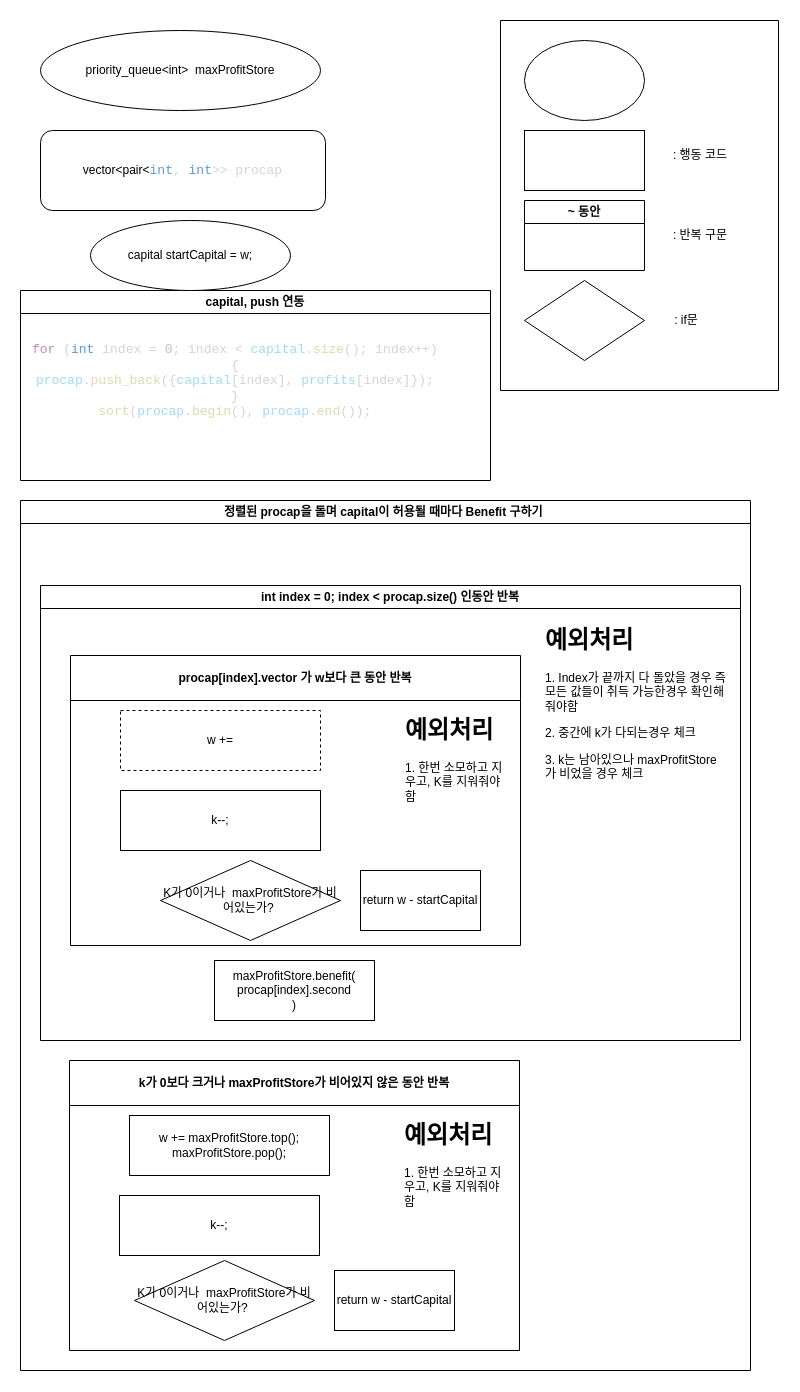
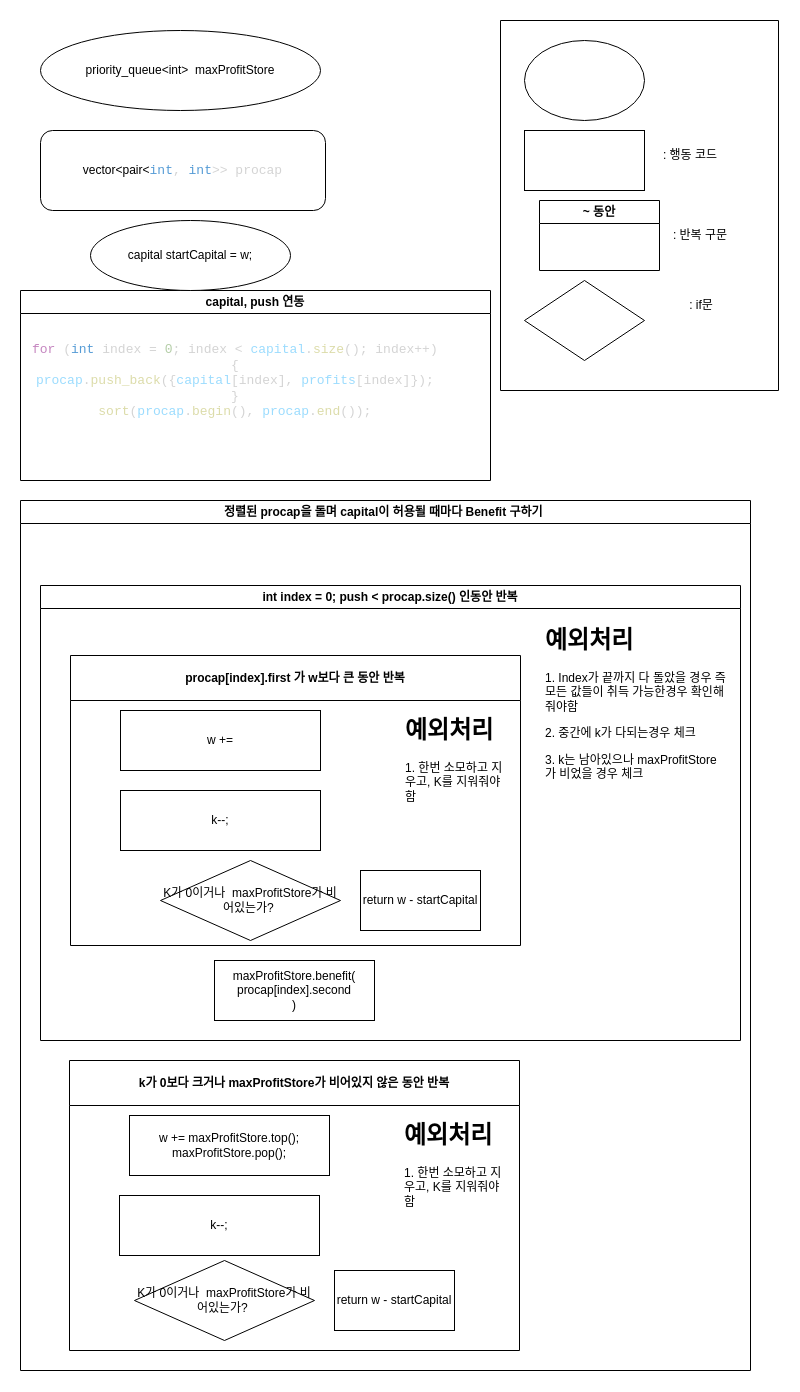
  <mxCell id="0" />
  <mxCell id="1" parent="0" />
  <mxCell id="2" value="" style="swimlane;startSize=0;" vertex="1" parent="1"><mxGeometry x="500" y="20" width="278" height="370" as="geometry" /></mxCell>
  <mxCell id="3" value="" style="ellipse;whiteSpace=wrap;html=1;" vertex="1" parent="2"><mxGeometry x="24" y="20" width="120" height="80" as="geometry" /></mxCell>
  <mxCell id="4" value="" style="rounded=0;whiteSpace=wrap;html=1;" vertex="1" parent="2"><mxGeometry x="24" y="110" width="120" height="60" as="geometry" /></mxCell>
- <mxCell id="5" value=": 행동 코드" style="text;html=1;align=center;verticalAlign=middle;whiteSpace=wrap;rounded=0;" vertex="1" parent="2"><mxGeometry x="170" y="120" width="60" height="30" as="geometry" /></mxCell>
- <mxCell id="6" value="~ 동안" style="swimlane;whiteSpace=wrap;html=1;" vertex="1" parent="2"><mxGeometry x="24" y="180" width="120" height="70" as="geometry" /></mxCell>
+ <mxCell id="5" value=": 행동 코드" style="text;html=1;align=center;verticalAlign=middle;whiteSpace=wrap;rounded=0;" vertex="1" parent="2"><mxGeometry x="160" y="120" width="60" height="30" as="geometry" /></mxCell>
+ <mxCell id="6" value="~ 동안" style="swimlane;whiteSpace=wrap;html=1;" vertex="1" parent="2"><mxGeometry x="39" y="180" width="120" height="70" as="geometry" /></mxCell>
  <mxCell id="7" value=": 반복 구문" style="text;html=1;align=center;verticalAlign=middle;whiteSpace=wrap;rounded=0;" vertex="1" parent="2"><mxGeometry x="170" y="200" width="60" height="30" as="geometry" /></mxCell>
  <mxCell id="8" value="" style="rhombus;whiteSpace=wrap;html=1;" vertex="1" parent="2"><mxGeometry x="24" y="260" width="120" height="80" as="geometry" /></mxCell>
- <mxCell id="9" value=": if문" style="text;html=1;align=center;verticalAlign=middle;whiteSpace=wrap;rounded=0;" vertex="1" parent="2"><mxGeometry x="156" y="285" width="60" height="30" as="geometry" /></mxCell>
+ <mxCell id="9" value=": if문" style="text;html=1;align=center;verticalAlign=middle;whiteSpace=wrap;rounded=0;" vertex="1" parent="2"><mxGeometry x="171" y="270" width="60" height="30" as="geometry" /></mxCell>
  <mxCell id="10" value="capital, push 연동" style="swimlane;whiteSpace=wrap;html=1;" vertex="1" parent="1"><mxGeometry x="20" y="290" width="470" height="190" as="geometry" /></mxCell>
  <mxCell id="11" value="&lt;div style=&quot;border-color: rgb(0, 0, 0); color: rgb(212, 212, 212); font-family: Menlo, Monaco, &amp;quot;Courier New&amp;quot;, monospace; font-size: 13px; font-style: normal; font-variant-ligatures: normal; font-variant-caps: normal; font-weight: 400; letter-spacing: normal; orphans: 2; text-align: center; text-indent: 0px; text-transform: none; widows: 2; word-spacing: 0px; -webkit-text-stroke-width: 0px; text-decoration-thickness: initial; text-decoration-style: initial; text-decoration-color: initial;&quot;&gt;&lt;span style=&quot;background-color: initial; color: rgb(197, 134, 192);&quot;&gt;for&lt;/span&gt;&lt;span style=&quot;background-color: initial;&quot;&gt;&amp;nbsp;(&lt;/span&gt;&lt;span style=&quot;background-color: initial; color: rgb(86, 156, 214);&quot;&gt;int&lt;/span&gt;&lt;span style=&quot;background-color: initial;&quot;&gt;&amp;nbsp;index =&amp;nbsp;&lt;/span&gt;&lt;span style=&quot;background-color: initial; color: rgb(181, 206, 168);&quot;&gt;0&lt;/span&gt;&lt;span style=&quot;background-color: initial;&quot;&gt;; index &amp;lt;&amp;nbsp;&lt;/span&gt;&lt;span style=&quot;background-color: initial; color: rgb(156, 220, 254);&quot;&gt;capital&lt;/span&gt;&lt;span style=&quot;background-color: initial;&quot;&gt;.&lt;/span&gt;&lt;span style=&quot;background-color: initial; color: rgb(220, 220, 170);&quot;&gt;size&lt;/span&gt;&lt;span style=&quot;background-color: initial;&quot;&gt;(); index++)&lt;/span&gt;&lt;br&gt;&lt;/div&gt;&lt;div style=&quot;border-color: rgb(0, 0, 0); color: rgb(212, 212, 212); font-family: Menlo, Monaco, &amp;quot;Courier New&amp;quot;, monospace; font-size: 13px; font-style: normal; font-variant-ligatures: normal; font-variant-caps: normal; font-weight: 400; letter-spacing: normal; orphans: 2; text-align: center; text-indent: 0px; text-transform: none; widows: 2; word-spacing: 0px; -webkit-text-stroke-width: 0px; text-decoration-thickness: initial; text-decoration-style: initial; text-decoration-color: initial;&quot;&gt;&lt;span style=&quot;border-color: rgb(0, 0, 0); color: rgb(212, 212, 212);&quot;&gt;{&lt;/span&gt;&lt;/div&gt;&lt;div style=&quot;border-color: rgb(0, 0, 0); color: rgb(212, 212, 212); font-family: Menlo, Monaco, &amp;quot;Courier New&amp;quot;, monospace; font-size: 13px; font-style: normal; font-variant-ligatures: normal; font-variant-caps: normal; font-weight: 400; letter-spacing: normal; orphans: 2; text-align: center; text-indent: 0px; text-transform: none; widows: 2; word-spacing: 0px; -webkit-text-stroke-width: 0px; text-decoration-thickness: initial; text-decoration-style: initial; text-decoration-color: initial;&quot;&gt;&lt;span style=&quot;border-color: rgb(0, 0, 0); color: rgb(212, 212, 212);&quot;&gt;&lt;/span&gt;&lt;span style=&quot;border-color: rgb(0, 0, 0); color: rgb(156, 220, 254);&quot;&gt;procap&lt;/span&gt;&lt;span style=&quot;border-color: rgb(0, 0, 0); color: rgb(212, 212, 212);&quot;&gt;.&lt;/span&gt;&lt;span style=&quot;border-color: rgb(0, 0, 0); color: rgb(220, 220, 170);&quot;&gt;push_back&lt;/span&gt;&lt;span style=&quot;border-color: rgb(0, 0, 0); color: rgb(212, 212, 212);&quot;&gt;({&lt;/span&gt;&lt;span style=&quot;border-color: rgb(0, 0, 0); color: rgb(156, 220, 254);&quot;&gt;capital&lt;/span&gt;&lt;span style=&quot;border-color: rgb(0, 0, 0); color: rgb(212, 212, 212);&quot;&gt;[index],&lt;span&gt;&amp;nbsp;&lt;/span&gt;&lt;/span&gt;&lt;span style=&quot;border-color: rgb(0, 0, 0); color: rgb(156, 220, 254);&quot;&gt;profits&lt;/span&gt;&lt;span style=&quot;border-color: rgb(0, 0, 0); color: rgb(212, 212, 212);&quot;&gt;[index]});&lt;/span&gt;&lt;/div&gt;&lt;div style=&quot;border-color: rgb(0, 0, 0); color: rgb(212, 212, 212); font-family: Menlo, Monaco, &amp;quot;Courier New&amp;quot;, monospace; font-size: 13px; font-style: normal; font-variant-ligatures: normal; font-variant-caps: normal; font-weight: 400; letter-spacing: normal; orphans: 2; text-align: center; text-indent: 0px; text-transform: none; widows: 2; word-spacing: 0px; -webkit-text-stroke-width: 0px; text-decoration-thickness: initial; text-decoration-style: initial; text-decoration-color: initial;&quot;&gt;&lt;span style=&quot;border-color: rgb(0, 0, 0); color: rgb(212, 212, 212);&quot;&gt;}&lt;/span&gt;&lt;/div&gt;&lt;div style=&quot;border-color: rgb(0, 0, 0); color: rgb(212, 212, 212); font-family: Menlo, Monaco, &amp;quot;Courier New&amp;quot;, monospace; font-size: 13px; font-style: normal; font-variant-ligatures: normal; font-variant-caps: normal; font-weight: 400; letter-spacing: normal; orphans: 2; text-align: center; text-indent: 0px; text-transform: none; widows: 2; word-spacing: 0px; -webkit-text-stroke-width: 0px; text-decoration-thickness: initial; text-decoration-style: initial; text-decoration-color: initial;&quot;&gt;&lt;span style=&quot;border-color: rgb(0, 0, 0); color: rgb(212, 212, 212);&quot;&gt;&lt;/span&gt;&lt;span style=&quot;border-color: rgb(0, 0, 0); color: rgb(220, 220, 170);&quot;&gt;sort&lt;/span&gt;&lt;span style=&quot;border-color: rgb(0, 0, 0); color: rgb(212, 212, 212);&quot;&gt;(&lt;/span&gt;&lt;span style=&quot;border-color: rgb(0, 0, 0); color: rgb(156, 220, 254);&quot;&gt;procap&lt;/span&gt;&lt;span style=&quot;border-color: rgb(0, 0, 0); color: rgb(212, 212, 212);&quot;&gt;.&lt;/span&gt;&lt;span style=&quot;border-color: rgb(0, 0, 0); color: rgb(220, 220, 170);&quot;&gt;begin&lt;/span&gt;&lt;span style=&quot;border-color: rgb(0, 0, 0); color: rgb(212, 212, 212);&quot;&gt;(),&lt;span&gt;&amp;nbsp;&lt;/span&gt;&lt;/span&gt;&lt;span style=&quot;border-color: rgb(0, 0, 0); color: rgb(156, 220, 254);&quot;&gt;procap&lt;/span&gt;&lt;span style=&quot;border-color: rgb(0, 0, 0); color: rgb(212, 212, 212);&quot;&gt;.&lt;/span&gt;&lt;span style=&quot;border-color: rgb(0, 0, 0); color: rgb(220, 220, 170);&quot;&gt;end&lt;/span&gt;&lt;span style=&quot;border-color: rgb(0, 0, 0); color: rgb(212, 212, 212);&quot;&gt;());&lt;/span&gt;&lt;/div&gt;" style="text;whiteSpace=wrap;html=1;" vertex="1" parent="10"><mxGeometry x="10" y="45" width="440" height="120" as="geometry" /></mxCell>
  <mxCell id="12" value="정렬된 procap을 돌며 capital이 허용될 때마다 Benefit 구하기&amp;nbsp;" style="swimlane;whiteSpace=wrap;html=1;" vertex="1" parent="1"><mxGeometry x="20" y="500" width="730" height="870" as="geometry" /></mxCell>
- <mxCell id="13" value="int index = 0; index &amp;lt; procap.size() 인동안 반복" style="swimlane;whiteSpace=wrap;html=1;" vertex="1" parent="12"><mxGeometry x="20" y="85" width="700" height="455" as="geometry" /></mxCell>
+ <mxCell id="13" value="int index = 0; push &amp;lt; procap.size() 인동안 반복" style="swimlane;whiteSpace=wrap;html=1;" vertex="1" parent="12"><mxGeometry x="20" y="85" width="700" height="455" as="geometry" /></mxCell>
  <mxCell id="14" value="&lt;h1&gt;예외처리&lt;/h1&gt;&lt;p&gt;1. Index가 끝까지 다 돌았을 경우 즉 모든 값들이 취득 가능한경우 확인해줘야함&lt;/p&gt;&lt;p&gt;2. 중간에 k가 다되는경우 체크&lt;/p&gt;&lt;p&gt;3. k는 남아있으나 maxProfitStore가 비었을 경우 체크&lt;/p&gt;&lt;p&gt;&lt;br&gt;&lt;/p&gt;" style="text;html=1;strokeColor=none;fillColor=none;spacing=5;spacingTop=-20;whiteSpace=wrap;overflow=hidden;rounded=0;" vertex="1" parent="13"><mxGeometry x="500" y="35" width="190" height="165" as="geometry" /></mxCell>
  <mxCell id="15" value="maxProfitStore.benefit(&lt;br&gt;procap[index].second&lt;br&gt;)" style="whiteSpace=wrap;html=1;" vertex="1" parent="13"><mxGeometry x="174" y="375" width="160" height="60" as="geometry" /></mxCell>
- <mxCell id="16" value="procap[index].vector 가 w보다 큰 동안 반복" style="swimlane;whiteSpace=wrap;html=1;startSize=45;" vertex="1" parent="13"><mxGeometry x="30" y="70" width="450" height="290" as="geometry" /></mxCell>
+ <mxCell id="16" value="procap[index].first 가 w보다 큰 동안 반복" style="swimlane;whiteSpace=wrap;html=1;startSize=45;" vertex="1" parent="13"><mxGeometry x="30" y="70" width="450" height="290" as="geometry" /></mxCell>
  <mxCell id="17" value="&lt;h1&gt;예외처리&lt;/h1&gt;&lt;p&gt;1. 한번 소모하고 지우고, K를 지워줘야함&lt;/p&gt;&lt;p&gt;&lt;br&gt;&lt;/p&gt;" style="text;html=1;strokeColor=none;fillColor=none;spacing=5;spacingTop=-20;whiteSpace=wrap;overflow=hidden;rounded=0;" vertex="1" parent="16"><mxGeometry x="330" y="55" width="110" height="120" as="geometry" /></mxCell>
- <mxCell id="18" value="w +=" style="rounded=0;whiteSpace=wrap;html=1;dashed=1;" vertex="1" parent="16"><mxGeometry x="50" y="55" width="200" height="60" as="geometry" /></mxCell>
+ <mxCell id="18" value="w +=" style="rounded=0;whiteSpace=wrap;html=1;" vertex="1" parent="16"><mxGeometry x="50" y="55" width="200" height="60" as="geometry" /></mxCell>
  <mxCell id="19" value="k--;" style="whiteSpace=wrap;html=1;" vertex="1" parent="16"><mxGeometry x="50" y="135" width="200" height="60" as="geometry" /></mxCell>
  <mxCell id="20" value="K가 0이거나&amp;nbsp; maxProfitStore가 비어있는가?&amp;nbsp;" style="rhombus;whiteSpace=wrap;html=1;" vertex="1" parent="16"><mxGeometry x="90" y="205" width="180" height="80" as="geometry" /></mxCell>
  <mxCell id="21" value="return w - startCapital" style="rounded=0;whiteSpace=wrap;html=1;" vertex="1" parent="16"><mxGeometry x="290" y="215" width="120" height="60" as="geometry" /></mxCell>
  <mxCell id="22" value="k가 0보다 크거나 maxProfitStore가 비어있지 않은 동안 반복" style="swimlane;whiteSpace=wrap;html=1;startSize=45;" vertex="1" parent="12"><mxGeometry x="49" y="560" width="450" height="290" as="geometry" /></mxCell>
  <mxCell id="23" value="&lt;h1&gt;예외처리&lt;/h1&gt;&lt;p&gt;1. 한번 소모하고 지우고, K를 지워줘야함&lt;/p&gt;&lt;p&gt;&lt;br&gt;&lt;/p&gt;" style="text;html=1;strokeColor=none;fillColor=none;spacing=5;spacingTop=-20;whiteSpace=wrap;overflow=hidden;rounded=0;" vertex="1" parent="22"><mxGeometry x="330" y="55" width="110" height="120" as="geometry" /></mxCell>
  <mxCell id="24" value="w += maxProfitStore.top();&lt;br&gt;maxProfitStore.pop();" style="rounded=0;whiteSpace=wrap;html=1;" vertex="1" parent="22"><mxGeometry x="60" y="55" width="200" height="60" as="geometry" /></mxCell>
  <mxCell id="25" value="k--;" style="whiteSpace=wrap;html=1;" vertex="1" parent="22"><mxGeometry x="50" y="135" width="200" height="60" as="geometry" /></mxCell>
  <mxCell id="26" value="K가 0이거나&amp;nbsp; maxProfitStore가 비어있는가?&amp;nbsp;" style="rhombus;whiteSpace=wrap;html=1;" vertex="1" parent="22"><mxGeometry x="65" y="200" width="180" height="80" as="geometry" /></mxCell>
  <mxCell id="27" value="return w - startCapital" style="rounded=0;whiteSpace=wrap;html=1;" vertex="1" parent="22"><mxGeometry x="265" y="210" width="120" height="60" as="geometry" /></mxCell>
  <mxCell id="28" value="priority_queue&amp;lt;int&amp;gt;&amp;nbsp;&amp;nbsp;maxProfitStore" style="ellipse;whiteSpace=wrap;html=1;" vertex="1" parent="1"><mxGeometry x="40" y="30" width="280" height="80" as="geometry" /></mxCell>
  <mxCell id="29" value="vector&amp;lt;pair&amp;lt;&lt;span style=&quot;font-family: Menlo, Monaco, &amp;quot;Courier New&amp;quot;, monospace; font-size: 13px; color: rgb(86, 156, 214);&quot;&gt;int&lt;/span&gt;&lt;span style=&quot;color: rgb(212, 212, 212); font-family: Menlo, Monaco, &amp;quot;Courier New&amp;quot;, monospace; font-size: 13px;&quot;&gt;,&amp;nbsp;&lt;/span&gt;&lt;span style=&quot;font-family: Menlo, Monaco, &amp;quot;Courier New&amp;quot;, monospace; font-size: 13px; color: rgb(86, 156, 214);&quot;&gt;int&lt;/span&gt;&lt;span style=&quot;color: rgb(212, 212, 212); font-family: Menlo, Monaco, &amp;quot;Courier New&amp;quot;, monospace; font-size: 13px;&quot;&gt;&amp;gt;&amp;gt; procap&lt;br&gt;&lt;/span&gt;" style="whiteSpace=wrap;html=1;rounded=1;" vertex="1" parent="1"><mxGeometry x="40" y="130" width="285" height="80" as="geometry" /></mxCell>
  <mxCell id="30" value="capital startCapital = w;" style="ellipse;whiteSpace=wrap;html=1;" vertex="1" parent="1"><mxGeometry x="90" y="220" width="200" height="70" as="geometry" /></mxCell>
